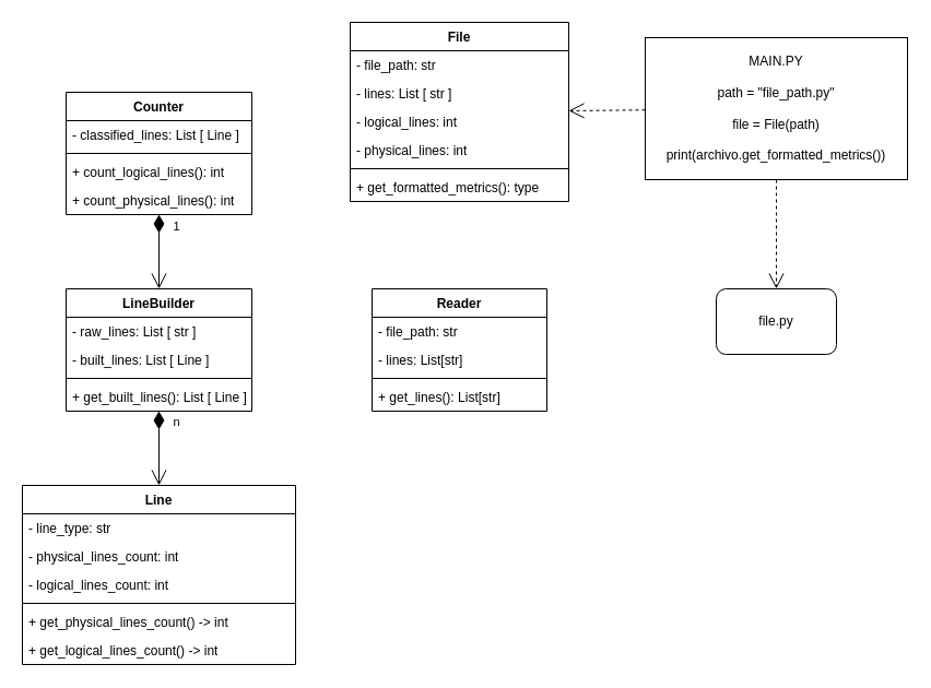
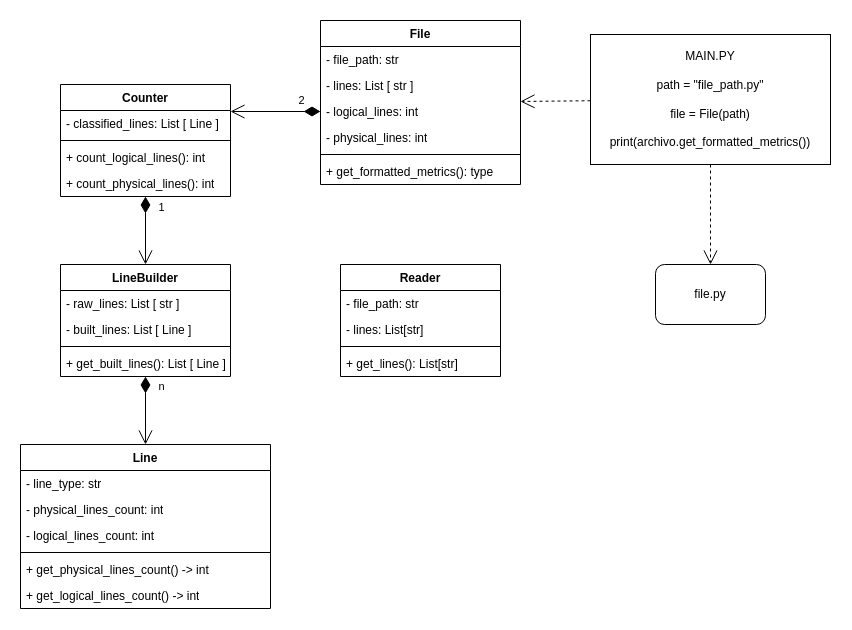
  <mxCell id="0" />
  <mxCell id="1" parent="0" />
  <mxCell id="2" value="MAIN.PY&lt;div&gt;&lt;br&gt;&lt;/div&gt;&lt;div&gt;path = &quot;file_path.py&quot;&lt;/div&gt;&lt;div&gt;&lt;br&gt;&lt;/div&gt;&lt;div&gt;file = File(path)&lt;/div&gt;&lt;div&gt;&lt;br&gt;&lt;/div&gt;&lt;div&gt;print(archivo.get_formatted_metrics())&lt;/div&gt;" style="rounded=0;whiteSpace=wrap;html=1;" parent="1" vertex="1"><mxGeometry x="590" y="34" width="240" height="130" as="geometry" /></mxCell>
  <mxCell id="3" value="" style="endArrow=open;endSize=12;dashed=1;html=1;rounded=0;" parent="1" source="2" target="11" edge="1"><mxGeometry width="160" relative="1" as="geometry"><mxPoint x="280" y="294" as="sourcePoint" /><mxPoint x="495" y="88.56" as="targetPoint" /></mxGeometry></mxCell>
  <mxCell id="4" value="file.py" style="whiteSpace=wrap;html=1;rounded=1;" parent="1" vertex="1"><mxGeometry x="655" y="264" width="110" height="60" as="geometry" /></mxCell>
  <mxCell id="5" value="" style="endArrow=open;endSize=12;dashed=1;html=1;rounded=0;" parent="1" source="2" target="4" edge="1"><mxGeometry width="160" relative="1" as="geometry"><mxPoint x="590" y="312" as="sourcePoint" /><mxPoint x="430" y="351" as="targetPoint" /></mxGeometry></mxCell>
  <mxCell id="6" value="Counter" style="swimlane;fontStyle=1;align=center;verticalAlign=top;childLayout=stackLayout;horizontal=1;startSize=26;horizontalStack=0;resizeParent=1;resizeParentMax=0;resizeLast=0;collapsible=1;marginBottom=0;whiteSpace=wrap;html=1;" parent="1" vertex="1"><mxGeometry x="60" y="84" width="170" height="112" as="geometry" /></mxCell>
  <mxCell id="7" value="- classified_lines: List [ Line ]" style="text;strokeColor=none;fillColor=none;align=left;verticalAlign=top;spacingLeft=4;spacingRight=4;overflow=hidden;rotatable=0;points=[[0,0.5],[1,0.5]];portConstraint=eastwest;whiteSpace=wrap;html=1;" parent="6" vertex="1"><mxGeometry y="26" width="170" height="26" as="geometry" /></mxCell>
  <mxCell id="8" value="" style="line;strokeWidth=1;fillColor=none;align=left;verticalAlign=middle;spacingTop=-1;spacingLeft=3;spacingRight=3;rotatable=0;labelPosition=right;points=[];portConstraint=eastwest;strokeColor=inherit;" parent="6" vertex="1"><mxGeometry y="52" width="170" height="8" as="geometry" /></mxCell>
  <mxCell id="9" value="+ count_logical_lines(): int" style="text;strokeColor=none;fillColor=none;align=left;verticalAlign=top;spacingLeft=4;spacingRight=4;overflow=hidden;rotatable=0;points=[[0,0.5],[1,0.5]];portConstraint=eastwest;whiteSpace=wrap;html=1;" parent="6" vertex="1"><mxGeometry y="60" width="170" height="26" as="geometry" /></mxCell>
  <mxCell id="10" value="+ count_physical_lines(): int" style="text;strokeColor=none;fillColor=none;align=left;verticalAlign=top;spacingLeft=4;spacingRight=4;overflow=hidden;rotatable=0;points=[[0,0.5],[1,0.5]];portConstraint=eastwest;whiteSpace=wrap;html=1;" vertex="1" parent="6"><mxGeometry y="86" width="170" height="26" as="geometry" /></mxCell>
  <mxCell id="11" value="File" style="swimlane;fontStyle=1;align=center;verticalAlign=top;childLayout=stackLayout;horizontal=1;startSize=26;horizontalStack=0;resizeParent=1;resizeParentMax=0;resizeLast=0;collapsible=1;marginBottom=0;whiteSpace=wrap;html=1;" parent="1" vertex="1"><mxGeometry x="320" y="20" width="200" height="164" as="geometry" /></mxCell>
  <mxCell id="12" value="- file_path: str&lt;div&gt;&lt;br&gt;&lt;/div&gt;" style="text;strokeColor=none;fillColor=none;align=left;verticalAlign=top;spacingLeft=4;spacingRight=4;overflow=hidden;rotatable=0;points=[[0,0.5],[1,0.5]];portConstraint=eastwest;whiteSpace=wrap;html=1;" parent="11" vertex="1"><mxGeometry y="26" width="200" height="26" as="geometry" /></mxCell>
  <mxCell id="13" value="&lt;div&gt;- lines: List [ str ]&lt;/div&gt;" style="text;strokeColor=none;fillColor=none;align=left;verticalAlign=top;spacingLeft=4;spacingRight=4;overflow=hidden;rotatable=0;points=[[0,0.5],[1,0.5]];portConstraint=eastwest;whiteSpace=wrap;html=1;" parent="11" vertex="1"><mxGeometry y="52" width="200" height="26" as="geometry" /></mxCell>
  <mxCell id="14" value="&lt;div&gt;- logical_lines: int&lt;/div&gt;" style="text;strokeColor=none;fillColor=none;align=left;verticalAlign=top;spacingLeft=4;spacingRight=4;overflow=hidden;rotatable=0;points=[[0,0.5],[1,0.5]];portConstraint=eastwest;whiteSpace=wrap;html=1;" vertex="1" parent="11"><mxGeometry y="78" width="200" height="26" as="geometry" /></mxCell>
  <mxCell id="15" value="&lt;div&gt;- physical_lines: int&lt;/div&gt;" style="text;strokeColor=none;fillColor=none;align=left;verticalAlign=top;spacingLeft=4;spacingRight=4;overflow=hidden;rotatable=0;points=[[0,0.5],[1,0.5]];portConstraint=eastwest;whiteSpace=wrap;html=1;" parent="11" vertex="1"><mxGeometry y="104" width="200" height="26" as="geometry" /></mxCell>
  <mxCell id="16" value="" style="line;strokeWidth=1;fillColor=none;align=left;verticalAlign=middle;spacingTop=-1;spacingLeft=3;spacingRight=3;rotatable=0;labelPosition=right;points=[];portConstraint=eastwest;strokeColor=inherit;" parent="11" vertex="1"><mxGeometry y="130" width="200" height="8" as="geometry" /></mxCell>
  <mxCell id="17" value="+ get_formatted_metrics(): type" style="text;strokeColor=none;fillColor=none;align=left;verticalAlign=top;spacingLeft=4;spacingRight=4;overflow=hidden;rotatable=0;points=[[0,0.5],[1,0.5]];portConstraint=eastwest;whiteSpace=wrap;html=1;" parent="11" vertex="1"><mxGeometry y="138" width="200" height="26" as="geometry" /></mxCell>
  <mxCell id="18" value="Reader" style="swimlane;fontStyle=1;align=center;verticalAlign=top;childLayout=stackLayout;horizontal=1;startSize=26;horizontalStack=0;resizeParent=1;resizeParentMax=0;resizeLast=0;collapsible=1;marginBottom=0;whiteSpace=wrap;html=1;" parent="1" vertex="1"><mxGeometry x="340" y="264" width="160" height="112" as="geometry" /></mxCell>
  <mxCell id="19" value="- file_path: str" style="text;strokeColor=none;fillColor=none;align=left;verticalAlign=top;spacingLeft=4;spacingRight=4;overflow=hidden;rotatable=0;points=[[0,0.5],[1,0.5]];portConstraint=eastwest;whiteSpace=wrap;html=1;" parent="18" vertex="1"><mxGeometry y="26" width="160" height="26" as="geometry" /></mxCell>
  <mxCell id="20" value="- lines: List[str]" style="text;strokeColor=none;fillColor=none;align=left;verticalAlign=top;spacingLeft=4;spacingRight=4;overflow=hidden;rotatable=0;points=[[0,0.5],[1,0.5]];portConstraint=eastwest;whiteSpace=wrap;html=1;" parent="18" vertex="1"><mxGeometry y="52" width="160" height="26" as="geometry" /></mxCell>
  <mxCell id="21" value="" style="line;strokeWidth=1;fillColor=none;align=left;verticalAlign=middle;spacingTop=-1;spacingLeft=3;spacingRight=3;rotatable=0;labelPosition=right;points=[];portConstraint=eastwest;strokeColor=inherit;" parent="18" vertex="1"><mxGeometry y="78" width="160" height="8" as="geometry" /></mxCell>
  <mxCell id="22" value="+ get_lines(): List[str]" style="text;strokeColor=none;fillColor=none;align=left;verticalAlign=top;spacingLeft=4;spacingRight=4;overflow=hidden;rotatable=0;points=[[0,0.5],[1,0.5]];portConstraint=eastwest;whiteSpace=wrap;html=1;" parent="18" vertex="1"><mxGeometry y="86" width="160" height="26" as="geometry" /></mxCell>
  <mxCell id="23" value="Line" style="swimlane;fontStyle=1;align=center;verticalAlign=top;childLayout=stackLayout;horizontal=1;startSize=26;horizontalStack=0;resizeParent=1;resizeParentMax=0;resizeLast=0;collapsible=1;marginBottom=0;whiteSpace=wrap;html=1;" vertex="1" parent="1"><mxGeometry x="20" y="444" width="250" height="164" as="geometry" /></mxCell>
  <mxCell id="24" value="- line_type: str" style="text;strokeColor=none;fillColor=none;align=left;verticalAlign=top;spacingLeft=4;spacingRight=4;overflow=hidden;rotatable=0;points=[[0,0.5],[1,0.5]];portConstraint=eastwest;whiteSpace=wrap;html=1;" vertex="1" parent="23"><mxGeometry y="26" width="250" height="26" as="geometry" /></mxCell>
  <mxCell id="25" value="- physical_lines_count: int" style="text;strokeColor=none;fillColor=none;align=left;verticalAlign=top;spacingLeft=4;spacingRight=4;overflow=hidden;rotatable=0;points=[[0,0.5],[1,0.5]];portConstraint=eastwest;whiteSpace=wrap;html=1;" vertex="1" parent="23"><mxGeometry y="52" width="250" height="26" as="geometry" /></mxCell>
  <mxCell id="26" value="- logical_lines_count: int" style="text;strokeColor=none;fillColor=none;align=left;verticalAlign=top;spacingLeft=4;spacingRight=4;overflow=hidden;rotatable=0;points=[[0,0.5],[1,0.5]];portConstraint=eastwest;whiteSpace=wrap;html=1;" vertex="1" parent="23"><mxGeometry y="78" width="250" height="26" as="geometry" /></mxCell>
  <mxCell id="27" value="" style="line;strokeWidth=1;fillColor=none;align=left;verticalAlign=middle;spacingTop=-1;spacingLeft=3;spacingRight=3;rotatable=0;labelPosition=right;points=[];portConstraint=eastwest;strokeColor=inherit;" vertex="1" parent="23"><mxGeometry y="104" width="250" height="8" as="geometry" /></mxCell>
  <mxCell id="28" value="+&amp;nbsp;get_physical_lines_count() -&amp;gt; int" style="text;strokeColor=none;fillColor=none;align=left;verticalAlign=top;spacingLeft=4;spacingRight=4;overflow=hidden;rotatable=0;points=[[0,0.5],[1,0.5]];portConstraint=eastwest;whiteSpace=wrap;html=1;" vertex="1" parent="23"><mxGeometry y="112" width="250" height="26" as="geometry" /></mxCell>
  <mxCell id="29" value="+&amp;nbsp;get_logical_lines_count() -&amp;gt; int" style="text;strokeColor=none;fillColor=none;align=left;verticalAlign=top;spacingLeft=4;spacingRight=4;overflow=hidden;rotatable=0;points=[[0,0.5],[1,0.5]];portConstraint=eastwest;whiteSpace=wrap;html=1;" vertex="1" parent="23"><mxGeometry y="138" width="250" height="26" as="geometry" /></mxCell>
  <mxCell id="30" value="LineBuilder" style="swimlane;fontStyle=1;align=center;verticalAlign=top;childLayout=stackLayout;horizontal=1;startSize=26;horizontalStack=0;resizeParent=1;resizeParentMax=0;resizeLast=0;collapsible=1;marginBottom=0;whiteSpace=wrap;html=1;" vertex="1" parent="1"><mxGeometry x="60" y="264" width="170" height="112" as="geometry" /></mxCell>
  <mxCell id="31" value="- raw_lines: List [ str ]" style="text;strokeColor=none;fillColor=none;align=left;verticalAlign=top;spacingLeft=4;spacingRight=4;overflow=hidden;rotatable=0;points=[[0,0.5],[1,0.5]];portConstraint=eastwest;whiteSpace=wrap;html=1;" vertex="1" parent="30"><mxGeometry y="26" width="170" height="26" as="geometry" /></mxCell>
  <mxCell id="32" value="- built_lines: List [ Line ]" style="text;strokeColor=none;fillColor=none;align=left;verticalAlign=top;spacingLeft=4;spacingRight=4;overflow=hidden;rotatable=0;points=[[0,0.5],[1,0.5]];portConstraint=eastwest;whiteSpace=wrap;html=1;" vertex="1" parent="30"><mxGeometry y="52" width="170" height="26" as="geometry" /></mxCell>
  <mxCell id="33" value="" style="line;strokeWidth=1;fillColor=none;align=left;verticalAlign=middle;spacingTop=-1;spacingLeft=3;spacingRight=3;rotatable=0;labelPosition=right;points=[];portConstraint=eastwest;strokeColor=inherit;" vertex="1" parent="30"><mxGeometry y="78" width="170" height="8" as="geometry" /></mxCell>
  <mxCell id="34" value="+ get_built_lines(): List [ Line ]" style="text;strokeColor=none;fillColor=none;align=left;verticalAlign=top;spacingLeft=4;spacingRight=4;overflow=hidden;rotatable=0;points=[[0,0.5],[1,0.5]];portConstraint=eastwest;whiteSpace=wrap;html=1;" vertex="1" parent="30"><mxGeometry y="86" width="170" height="26" as="geometry" /></mxCell>
+ <mxCell id="35" value="" style="endArrow=open;html=1;endSize=12;startArrow=diamondThin;startSize=14;startFill=1;edgeStyle=orthogonalEdgeStyle;align=left;verticalAlign=bottom;rounded=0;exitX=0;exitY=0.5;exitDx=0;exitDy=0;" edge="1" parent="1" source="14" target="6"><mxGeometry x="-0.333" y="-7" relative="1" as="geometry"><mxPoint x="420" y="31" as="sourcePoint" /><mxPoint x="420" y="-64" as="targetPoint" /><mxPoint as="offset" /><Array as="points"><mxPoint x="165" y="111" /></Array></mxGeometry></mxCell>
+ <mxCell id="36" value="2" style="edgeLabel;html=1;align=center;verticalAlign=middle;resizable=0;points=[];" vertex="1" connectable="0" parent="35"><mxGeometry x="-0.514" y="-5" relative="1" as="geometry"><mxPoint x="2" y="-7" as="offset" /></mxGeometry></mxCell>
  <mxCell id="37" value="" style="endArrow=open;html=1;endSize=12;startArrow=diamondThin;startSize=14;startFill=1;edgeStyle=orthogonalEdgeStyle;align=left;verticalAlign=bottom;rounded=0;" edge="1" parent="1" source="6" target="30"><mxGeometry x="-0.176" y="-25" relative="1" as="geometry"><mxPoint x="380" y="30" as="sourcePoint" /><mxPoint x="175" y="234" as="targetPoint" /><mxPoint as="offset" /></mxGeometry></mxCell>
  <mxCell id="38" value="1" style="edgeLabel;html=1;align=center;verticalAlign=middle;resizable=0;points=[];" vertex="1" connectable="0" parent="37"><mxGeometry x="-0.696" y="2" relative="1" as="geometry"><mxPoint x="13" as="offset" /></mxGeometry></mxCell>
  <mxCell id="39" value="" style="endArrow=open;html=1;endSize=12;startArrow=diamondThin;startSize=14;startFill=1;edgeStyle=orthogonalEdgeStyle;align=left;verticalAlign=bottom;rounded=0;" edge="1" parent="1" source="30" target="23"><mxGeometry x="-0.834" y="-9" relative="1" as="geometry"><mxPoint x="575" y="214" as="sourcePoint" /><mxPoint x="210" y="414" as="targetPoint" /><mxPoint as="offset" /></mxGeometry></mxCell>
  <mxCell id="40" value="n" style="edgeLabel;html=1;align=center;verticalAlign=middle;resizable=0;points=[];" vertex="1" connectable="0" parent="39"><mxGeometry x="-0.736" y="2" relative="1" as="geometry"><mxPoint x="13" as="offset" /></mxGeometry></mxCell>
